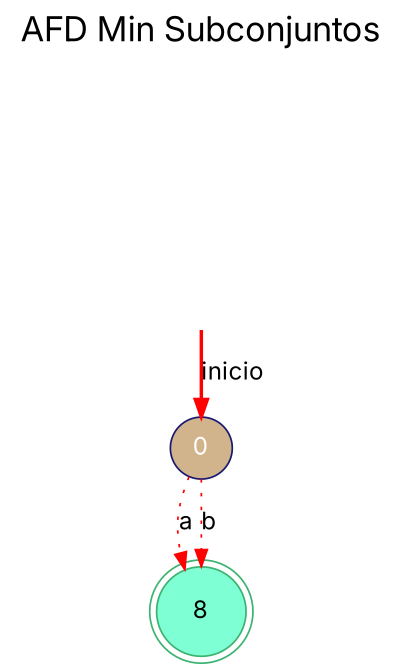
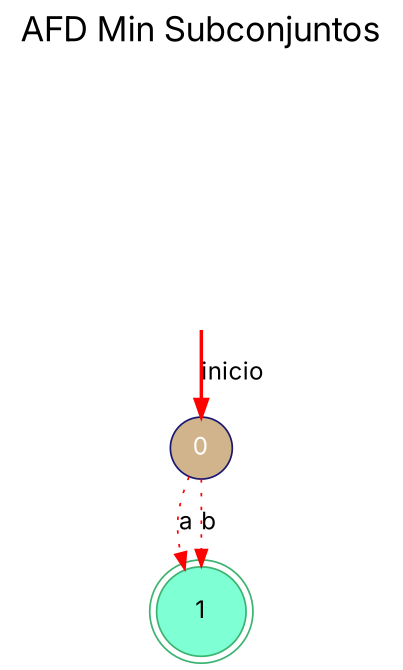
  digraph {
    fontsize=20
    label="AFD Min Subconjuntos"
    labelloc=t
    rankdir=TB
    fontname=Inter
    node [color=midnightblue shape=circle style=filled fontname=Inter fontcolor=white]
    edge [color=red style=dotted fontname=Inter]
-   1 [color=mediumseagreen shape=doublecircle fillcolor=aquamarine label=8 fontcolor=""]
+   1 [color=mediumseagreen shape=doublecircle fillcolor=aquamarine fontcolor=""]
    secret_node [style=invis]
    0 [fillcolor=tan]
    secret_node -> 0 [label=inicio style=bold]
    0 -> 1 [label=a]
    0 -> 1 [label=b]
  }
